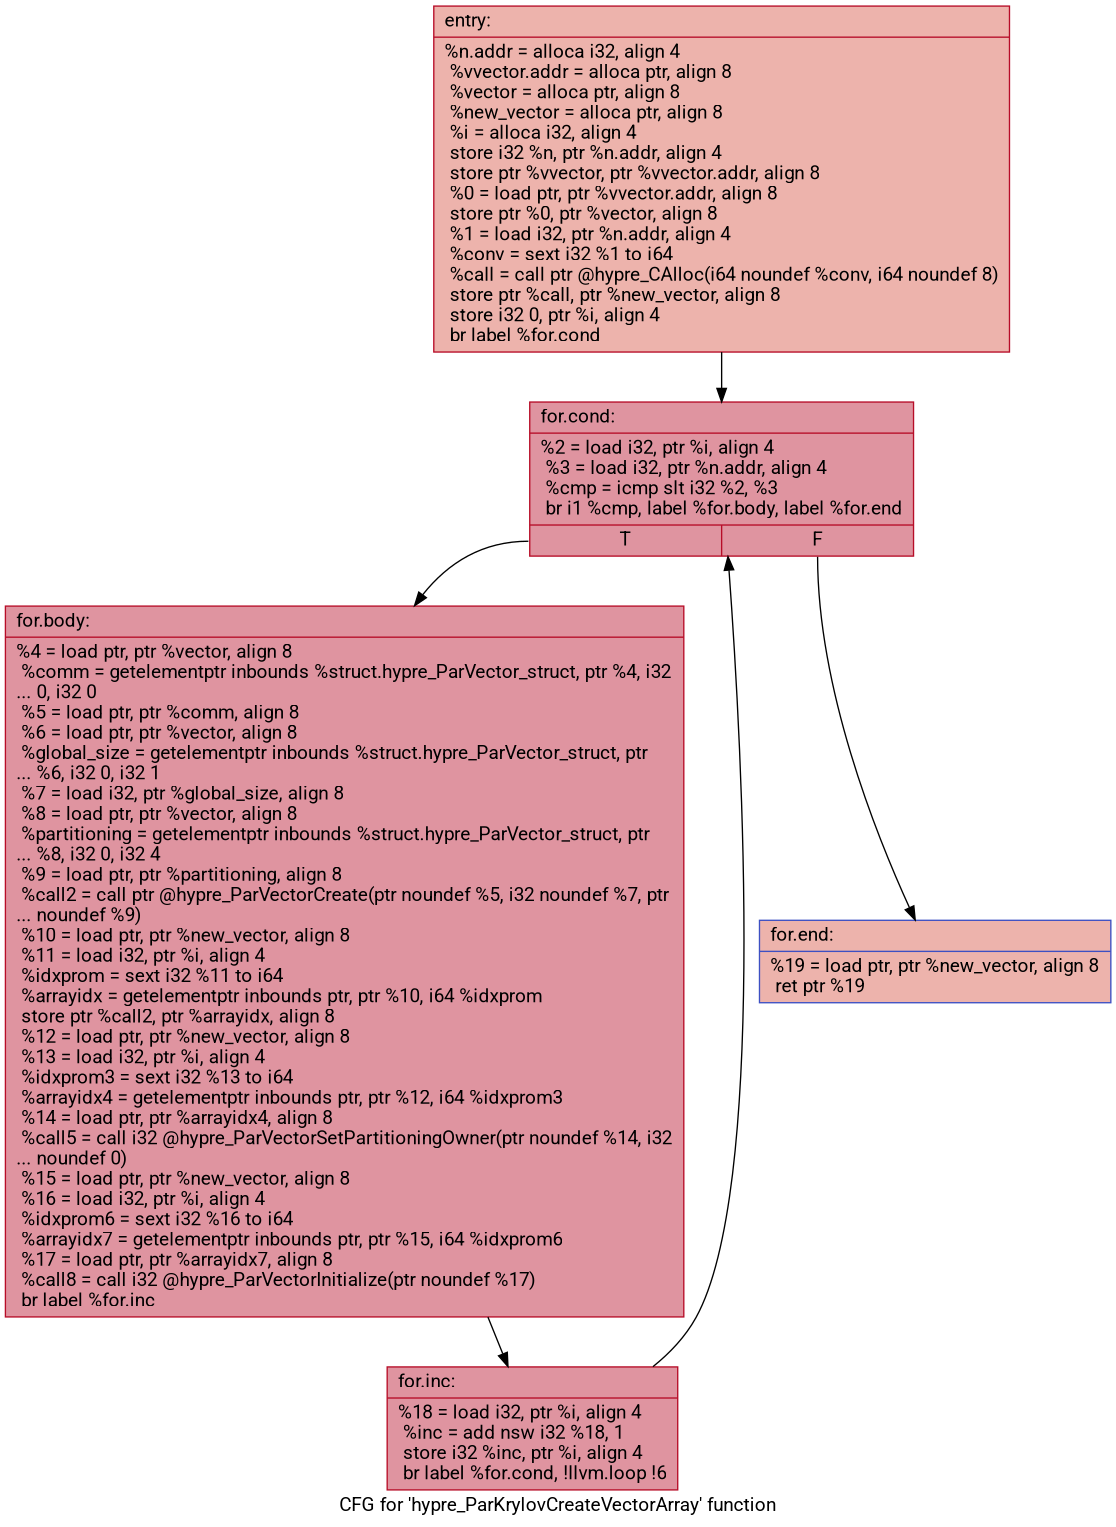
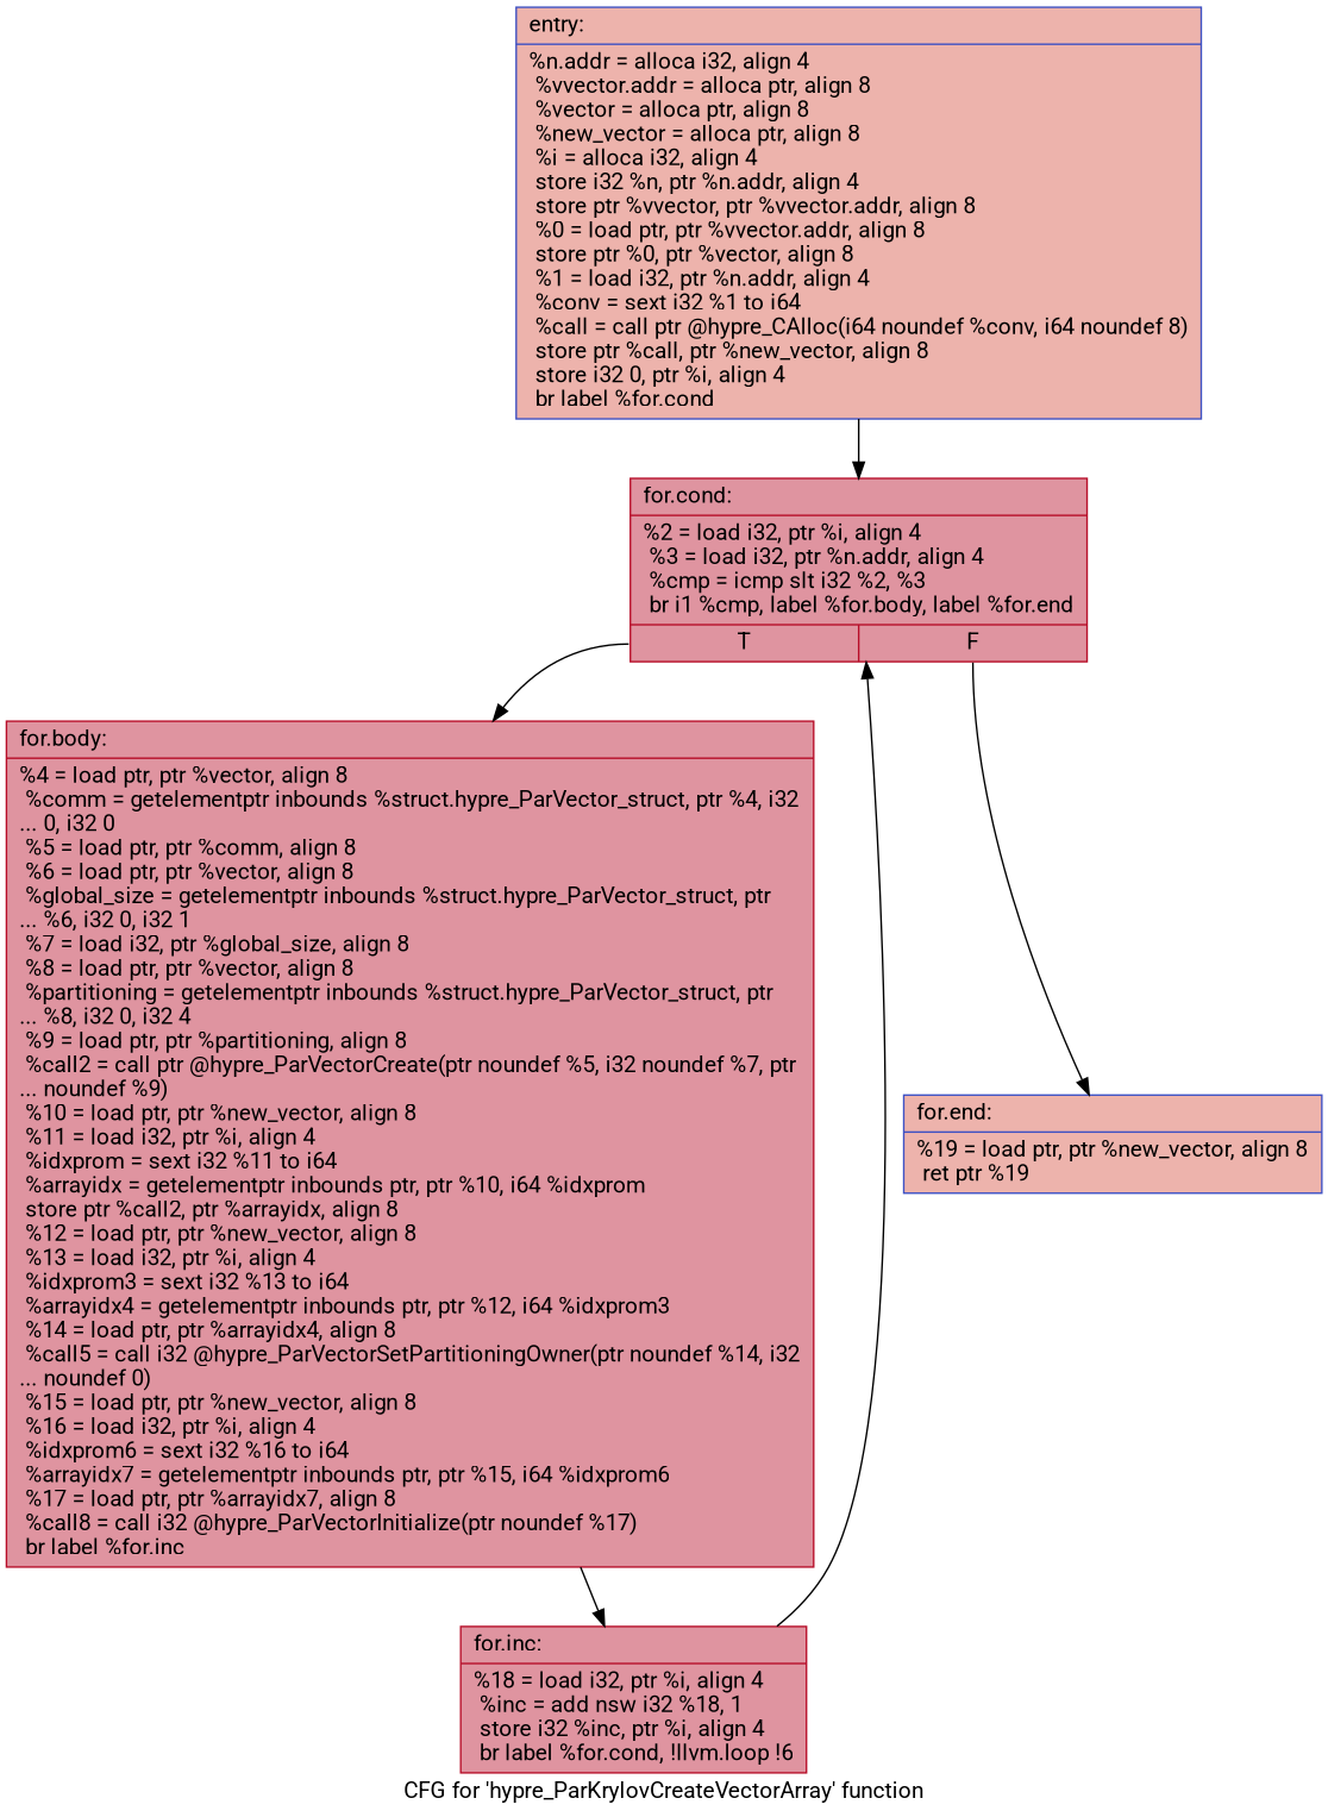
  digraph {
    label="CFG for 'hypre_ParKrylovCreateVectorArray' function"
    fontname=Roboto
    node [color="#b70d28ff" fillcolor="#b70d2870" fontname=Roboto shape=record style=filled]
    edge [fontname=Roboto]
-   n1 [fillcolor="#d6524470" label="{entry:\l|  %n.addr = alloca i32, align 4\l  %vvector.addr = alloca ptr, align 8\l  %vector = alloca ptr, align 8\l  %new_vector = alloca ptr, align 8\l  %i = alloca i32, align 4\l  store i32 %n, ptr %n.addr, align 4\l  store ptr %vvector, ptr %vvector.addr, align 8\l  %0 = load ptr, ptr %vvector.addr, align 8\l  store ptr %0, ptr %vector, align 8\l  %1 = load i32, ptr %n.addr, align 4\l  %conv = sext i32 %1 to i64\l  %call = call ptr @hypre_CAlloc(i64 noundef %conv, i64 noundef 8)\l  store ptr %call, ptr %new_vector, align 8\l  store i32 0, ptr %i, align 4\l  br label %for.cond\l}"]
+   n1 [color="#3d50c3ff" fillcolor="#d6524470" label="{entry:\l|  %n.addr = alloca i32, align 4\l  %vvector.addr = alloca ptr, align 8\l  %vector = alloca ptr, align 8\l  %new_vector = alloca ptr, align 8\l  %i = alloca i32, align 4\l  store i32 %n, ptr %n.addr, align 4\l  store ptr %vvector, ptr %vvector.addr, align 8\l  %0 = load ptr, ptr %vvector.addr, align 8\l  store ptr %0, ptr %vector, align 8\l  %1 = load i32, ptr %n.addr, align 4\l  %conv = sext i32 %1 to i64\l  %call = call ptr @hypre_CAlloc(i64 noundef %conv, i64 noundef 8)\l  store ptr %call, ptr %new_vector, align 8\l  store i32 0, ptr %i, align 4\l  br label %for.cond\l}"]
    n2 [label="{for.cond:\l|  %2 = load i32, ptr %i, align 4\l  %3 = load i32, ptr %n.addr, align 4\l  %cmp = icmp slt i32 %2, %3\l  br i1 %cmp, label %for.body, label %for.end\l|{<s0>T|<s1>F}}"]
    n3 [label="{for.body:\l|  %4 = load ptr, ptr %vector, align 8\l  %comm = getelementptr inbounds %struct.hypre_ParVector_struct, ptr %4, i32\l... 0, i32 0\l  %5 = load ptr, ptr %comm, align 8\l  %6 = load ptr, ptr %vector, align 8\l  %global_size = getelementptr inbounds %struct.hypre_ParVector_struct, ptr\l... %6, i32 0, i32 1\l  %7 = load i32, ptr %global_size, align 8\l  %8 = load ptr, ptr %vector, align 8\l  %partitioning = getelementptr inbounds %struct.hypre_ParVector_struct, ptr\l... %8, i32 0, i32 4\l  %9 = load ptr, ptr %partitioning, align 8\l  %call2 = call ptr @hypre_ParVectorCreate(ptr noundef %5, i32 noundef %7, ptr\l... noundef %9)\l  %10 = load ptr, ptr %new_vector, align 8\l  %11 = load i32, ptr %i, align 4\l  %idxprom = sext i32 %11 to i64\l  %arrayidx = getelementptr inbounds ptr, ptr %10, i64 %idxprom\l  store ptr %call2, ptr %arrayidx, align 8\l  %12 = load ptr, ptr %new_vector, align 8\l  %13 = load i32, ptr %i, align 4\l  %idxprom3 = sext i32 %13 to i64\l  %arrayidx4 = getelementptr inbounds ptr, ptr %12, i64 %idxprom3\l  %14 = load ptr, ptr %arrayidx4, align 8\l  %call5 = call i32 @hypre_ParVectorSetPartitioningOwner(ptr noundef %14, i32\l... noundef 0)\l  %15 = load ptr, ptr %new_vector, align 8\l  %16 = load i32, ptr %i, align 4\l  %idxprom6 = sext i32 %16 to i64\l  %arrayidx7 = getelementptr inbounds ptr, ptr %15, i64 %idxprom6\l  %17 = load ptr, ptr %arrayidx7, align 8\l  %call8 = call i32 @hypre_ParVectorInitialize(ptr noundef %17)\l  br label %for.inc\l}"]
    n4 [color="#3d50c3ff" fillcolor="#d6524470" label="{for.end:\l|  %19 = load ptr, ptr %new_vector, align 8\l  ret ptr %19\l}"]
    n5 [label="{for.inc:\l|  %18 = load i32, ptr %i, align 4\l  %inc = add nsw i32 %18, 1\l  store i32 %inc, ptr %i, align 4\l  br label %for.cond, !llvm.loop !6\l}"]
    n1 -> n2
    n2 -> n3 [tailport=s0]
    n2 -> n4 [tailport=s1]
    n3 -> n5
    n5 -> n2
  }
